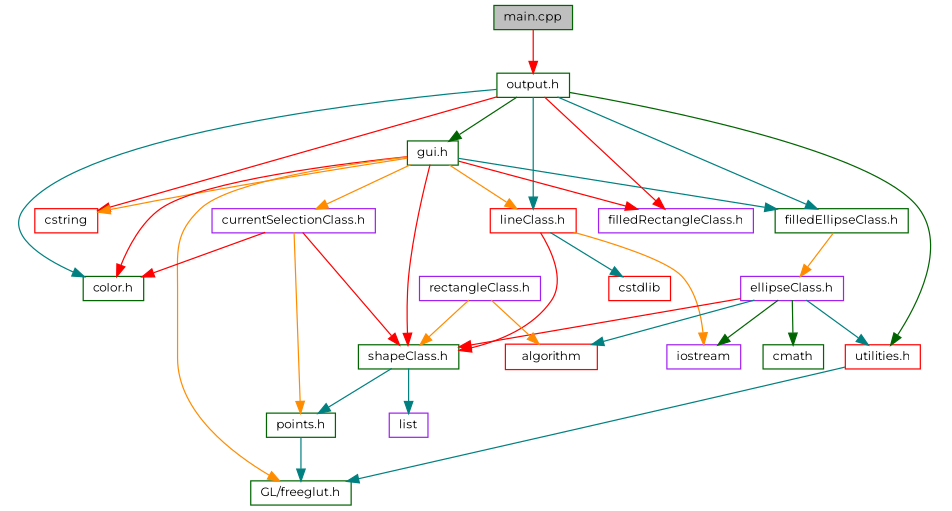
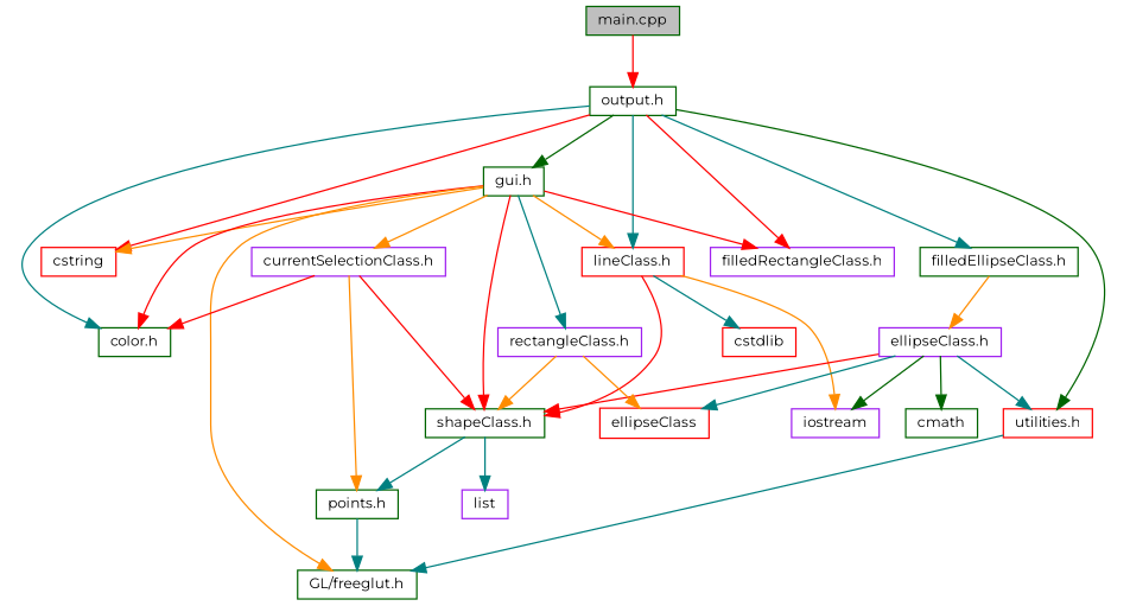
  digraph {
    fontname=Montserrat
    node [color=darkgreen fillcolor=white fontname=Montserrat fontsize=10 shape=record style=filled]
    edge [color=teal fontname=Montserrat fontsize=10 labelfontname=Helvetica labelfontsize=10 style=solid]
    n1 [fillcolor=grey75 fontcolor=black height=0.2 label="main.cpp" width=0.4]
    n2 [height=0.2 label="output.h" width=0.4]
    n3 [height=0.2 label="gui.h" width=0.4]
    n4 [color=red height=0.2 label=cstring width=0.4]
    n5 [height=0.2 label="color.h" width=0.4]
    n6 [color=purple height=0.2 label="filledRectangleClass.h" width=0.4]
    n7 [height=0.2 label="filledEllipseClass.h" width=0.4]
    n8 [color=red height=0.2 label="utilities.h" width=0.4]
    n9 [color=red height=0.2 label="lineClass.h" width=0.4]
    n10 [height=0.2 label="GL/freeglut.h" width=0.4]
    n11 [height=0.2 label="shapeClass.h" width=0.4]
    n12 [color=purple height=0.2 label="currentSelectionClass.h" width=0.4]
    n13 [color=purple height=0.2 label="ellipseClass.h" width=0.4]
    n14 [color=purple height=0.2 label=iostream width=0.4]
    n15 [color=red height=0.2 label=cstdlib width=0.4]
    n16 [color=purple height=0.2 label=list width=0.4]
    n17 [height=0.2 label="points.h" width=0.4]
    n18 [color=purple height=0.2 label="rectangleClass.h" width=0.4]
-   n19 [color=red height=0.2 label=algorithm width=0.4]
+   n19 [color=red height=0.2 label=ellipseClass width=0.4]
    n20 [height=0.2 label=cmath width=0.4]
    n1 -> n2 [color=red]
    n2 -> n3 [color=darkgreen]
    n2 -> n4 [color=red]
    n2 -> n5
    n2 -> n6 [color=red]
    n2 -> n7
    n2 -> n8 [color=darkgreen]
    n2 -> n9
    n3 -> n4 [color=darkorange]
    n3 -> n5 [color=red]
    n3 -> n6 [color=red]
-   n3 -> n7
+   n3 -> n18
    n3 -> n9 [color=darkorange]
    n3 -> n10 [color=darkorange]
    n3 -> n11 [color=red]
    n3 -> n12 [color=darkorange]
    n7 -> n13 [color=darkorange]
    n8 -> n10
    n9 -> n11 [color=red]
    n9 -> n14 [color=darkorange]
    n9 -> n15
    n11 -> n16
    n11 -> n17
    n12 -> n5 [color=red]
    n12 -> n11 [color=red]
    n12 -> n17 [color=darkorange]
    n13 -> n8
    n13 -> n11 [color=red]
    n13 -> n14 [color=darkgreen]
    n13 -> n19
    n13 -> n20 [color=darkgreen]
    n17 -> n10
    n18 -> n11 [color=darkorange]
    n18 -> n19 [color=darkorange]
  }
